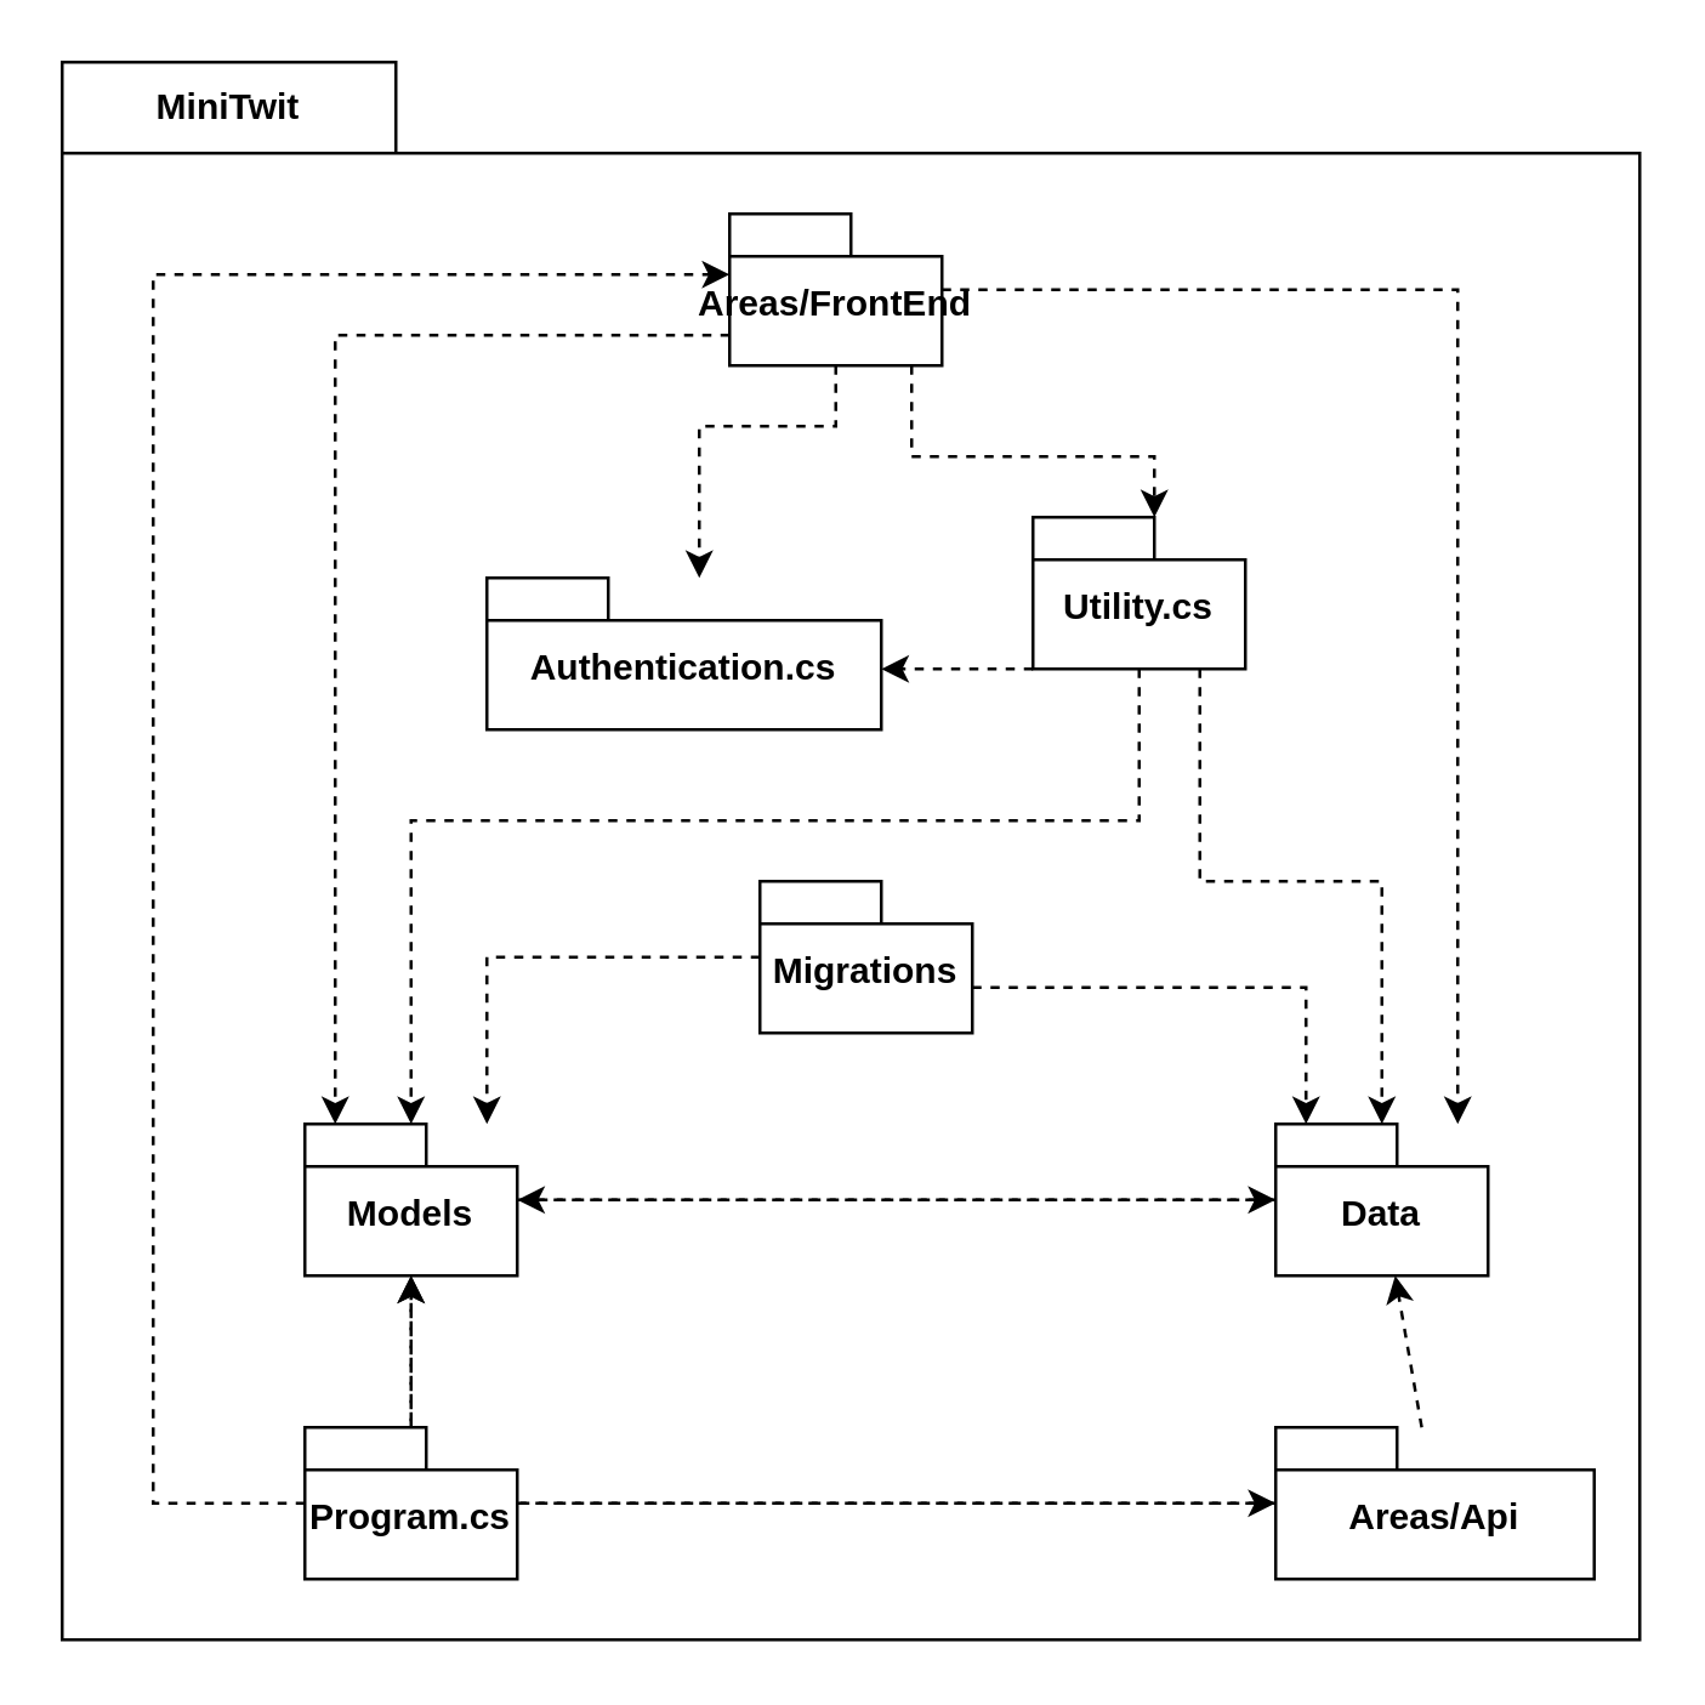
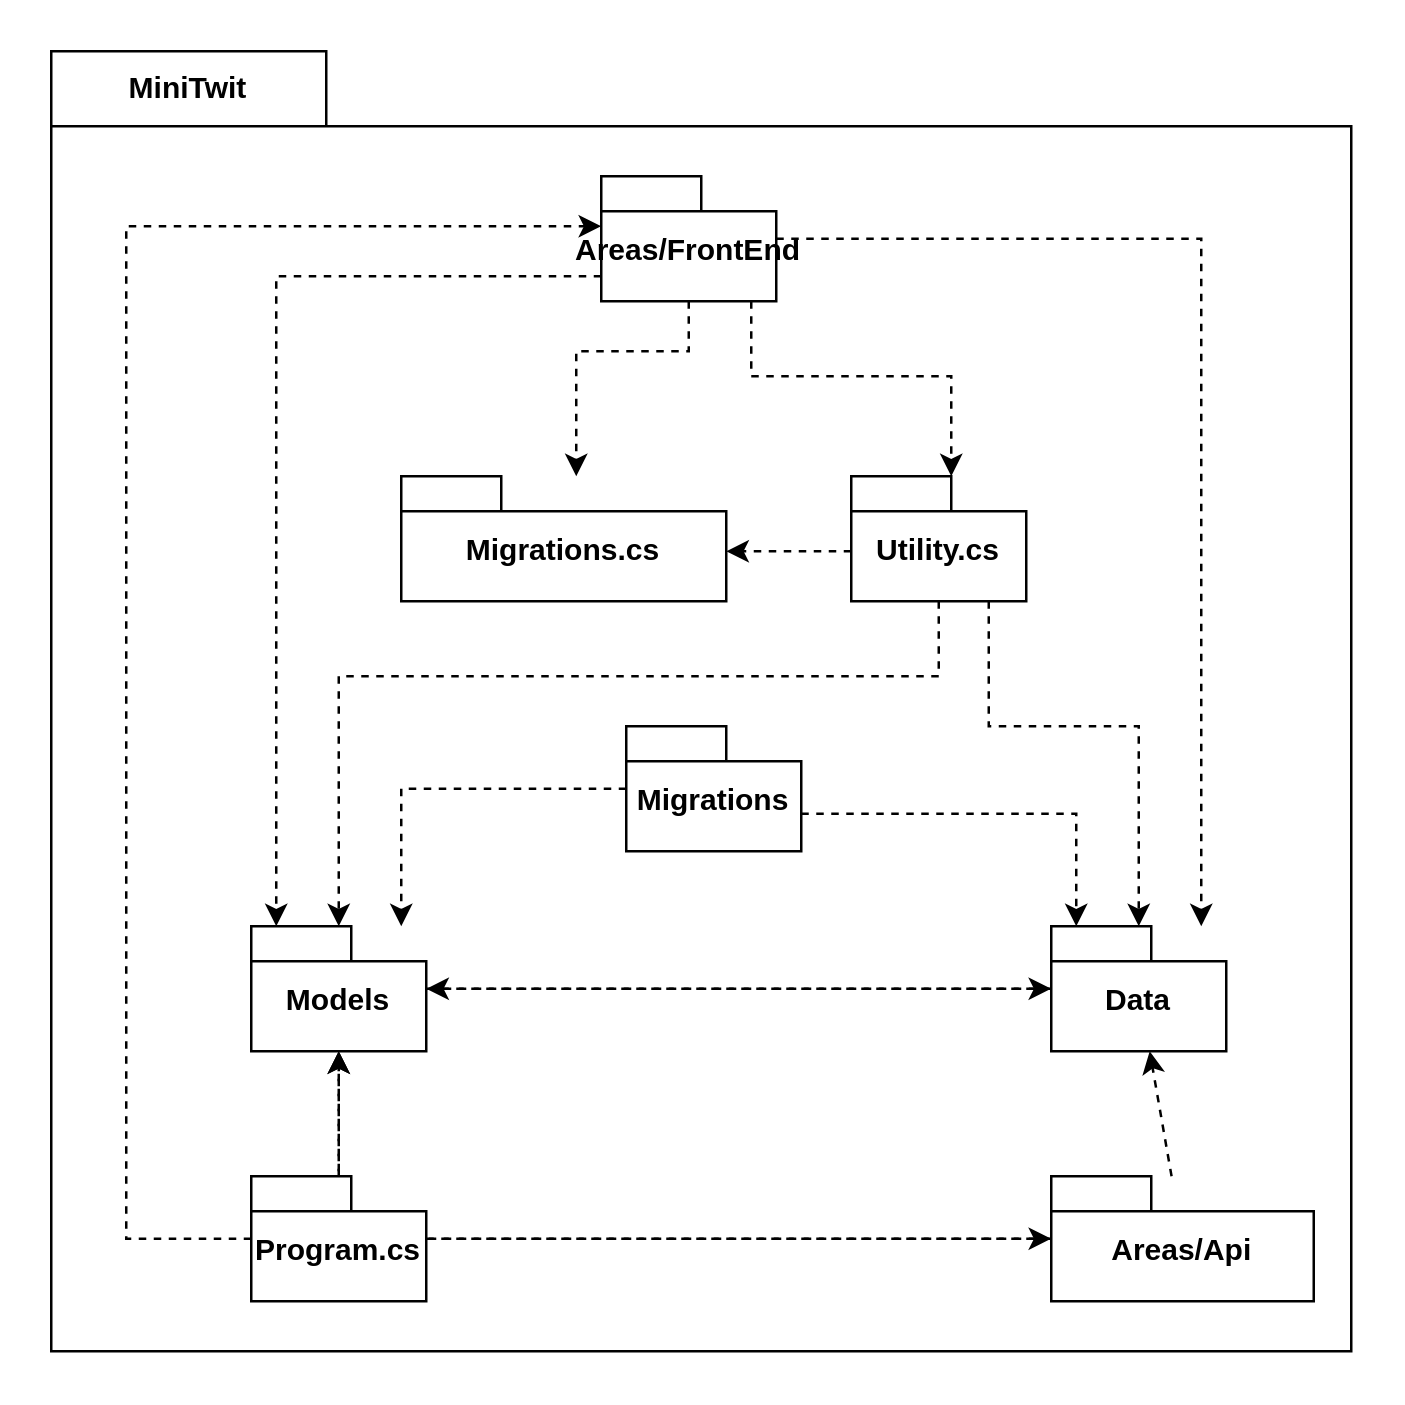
  <mxCell id="0" />
  <mxCell id="1" parent="0" />
  <mxCell id="2" value="MiniTwit" style="shape=folder;fontStyle=1;tabWidth=110;tabHeight=30;tabPosition=left;html=1;boundedLbl=1;labelInHeader=1;container=0;collapsible=0;whiteSpace=wrap;" vertex="1" parent="1"><mxGeometry x="20" y="20" width="520" height="520" as="geometry" /></mxCell>
  <mxCell id="3" value="" style="html=1;strokeColor=none;resizeWidth=1;resizeHeight=1;fillColor=none;part=1;connectable=0;allowArrows=0;deletable=0;whiteSpace=wrap;" vertex="1" parent="1"><mxGeometry x="20" y="20" width="410" height="294" as="geometry"><mxPoint y="30" as="offset" /></mxGeometry></mxCell>
  <mxCell id="4" style="edgeStyle=orthogonalEdgeStyle;rounded=0;orthogonalLoop=1;jettySize=auto;html=1;dashed=1;" edge="1" parent="1" source="5" target="7"><mxGeometry relative="1" as="geometry"><Array as="points"><mxPoint x="160" y="315" /></Array></mxGeometry></mxCell>
  <mxCell id="5" value="Migrations" style="shape=folder;fontStyle=1;spacingTop=10;tabWidth=40;tabHeight=14;tabPosition=left;html=1;whiteSpace=wrap;" vertex="1" parent="1"><mxGeometry x="250" y="290" width="70" height="50" as="geometry" /></mxCell>
  <mxCell id="6" value="Data" style="shape=folder;fontStyle=1;spacingTop=10;tabWidth=40;tabHeight=14;tabPosition=left;html=1;whiteSpace=wrap;" vertex="1" parent="1"><mxGeometry x="420" y="370" width="70" height="50" as="geometry" /></mxCell>
  <mxCell id="7" value="Models" style="shape=folder;fontStyle=1;spacingTop=10;tabWidth=40;tabHeight=14;tabPosition=left;html=1;whiteSpace=wrap;" vertex="1" parent="1"><mxGeometry x="100" y="370" width="70" height="50" as="geometry" /></mxCell>
  <mxCell id="8" value="Areas/FrontEnd" style="shape=folder;fontStyle=1;spacingTop=10;tabWidth=40;tabHeight=14;tabPosition=left;html=1;whiteSpace=wrap;" vertex="1" parent="1"><mxGeometry x="240" y="70" width="70" height="50" as="geometry" /></mxCell>
  <mxCell id="9" style="rounded=0;orthogonalLoop=1;jettySize=auto;html=1;dashed=1;edgeStyle=orthogonalEdgeStyle;" edge="1" parent="1" source="10" target="7"><mxGeometry relative="1" as="geometry" /></mxCell>
  <mxCell id="10" value="Areas/Api" style="shape=folder;fontStyle=1;spacingTop=10;tabWidth=40;tabHeight=14;tabPosition=left;html=1;whiteSpace=wrap;" vertex="1" parent="1"><mxGeometry x="420" y="470" width="105" height="50" as="geometry" /></mxCell>
  <mxCell id="11" style="edgeStyle=orthogonalEdgeStyle;rounded=0;orthogonalLoop=1;jettySize=auto;html=1;dashed=1;" edge="1" parent="1" source="12" target="8"><mxGeometry relative="1" as="geometry"><Array as="points"><mxPoint x="50" y="495" /><mxPoint x="50" y="90" /></Array></mxGeometry></mxCell>
  <mxCell id="12" value="Program.cs" style="shape=folder;fontStyle=1;spacingTop=10;tabWidth=40;tabHeight=14;tabPosition=left;html=1;whiteSpace=wrap;" vertex="1" parent="1"><mxGeometry x="100" y="470" width="70" height="50" as="geometry" /></mxCell>
- <mxCell id="13" value="Authentication.cs" style="shape=folder;fontStyle=1;spacingTop=10;tabWidth=40;tabHeight=14;tabPosition=left;html=1;whiteSpace=wrap;" vertex="1" parent="1"><mxGeometry x="160" y="190" width="130" height="50" as="geometry" /></mxCell>
- <mxCell id="14" value="Utility.cs" style="shape=folder;fontStyle=1;spacingTop=10;tabWidth=40;tabHeight=14;tabPosition=left;html=1;whiteSpace=wrap;" vertex="1" parent="1"><mxGeometry x="340" y="170" width="70" height="50" as="geometry" /></mxCell>
+ <mxCell id="13" value="Migrations.cs" style="shape=folder;fontStyle=1;spacingTop=10;tabWidth=40;tabHeight=14;tabPosition=left;html=1;whiteSpace=wrap;" vertex="1" parent="1"><mxGeometry x="160" y="190" width="130" height="50" as="geometry" /></mxCell>
+ <mxCell id="14" value="Utility.cs" style="shape=folder;fontStyle=1;spacingTop=10;tabWidth=40;tabHeight=14;tabPosition=left;html=1;whiteSpace=wrap;" vertex="1" parent="1"><mxGeometry x="340" y="190" width="70" height="50" as="geometry" /></mxCell>
  <mxCell id="15" style="rounded=0;orthogonalLoop=1;jettySize=auto;html=1;dashed=1;edgeStyle=orthogonalEdgeStyle;" edge="1" parent="1" source="8" target="7"><mxGeometry relative="1" as="geometry"><mxPoint x="24" y="180" as="sourcePoint" /><mxPoint x="56" y="220" as="targetPoint" /><Array as="points"><mxPoint x="110" y="110" /></Array></mxGeometry></mxCell>
  <mxCell id="16" style="rounded=0;orthogonalLoop=1;jettySize=auto;html=1;dashed=1;edgeStyle=orthogonalEdgeStyle;" edge="1" parent="1" source="14" target="6"><mxGeometry relative="1" as="geometry"><mxPoint x="24" y="180" as="sourcePoint" /><mxPoint x="56" y="220" as="targetPoint" /><Array as="points"><mxPoint x="395" y="290" /><mxPoint x="455" y="290" /></Array></mxGeometry></mxCell>
  <mxCell id="17" style="rounded=0;orthogonalLoop=1;jettySize=auto;html=1;dashed=1;" edge="1" parent="1" source="7" target="6"><mxGeometry relative="1" as="geometry"><mxPoint x="-118" y="220" as="sourcePoint" /><mxPoint x="-52" y="280" as="targetPoint" /></mxGeometry></mxCell>
  <mxCell id="18" style="rounded=0;orthogonalLoop=1;jettySize=auto;html=1;dashed=1;edgeStyle=orthogonalEdgeStyle;" edge="1" parent="1" source="5" target="6"><mxGeometry relative="1" as="geometry"><mxPoint x="40" y="266" as="sourcePoint" /><mxPoint x="10" y="284" as="targetPoint" /><Array as="points"><mxPoint x="430" y="325" /></Array></mxGeometry></mxCell>
  <mxCell id="19" style="rounded=0;orthogonalLoop=1;jettySize=auto;html=1;dashed=1;" edge="1" parent="1" source="10" target="6"><mxGeometry relative="1" as="geometry"><mxPoint x="-118" y="220" as="sourcePoint" /><mxPoint x="-52" y="280" as="targetPoint" /></mxGeometry></mxCell>
  <mxCell id="20" style="rounded=0;orthogonalLoop=1;jettySize=auto;html=1;dashed=1;edgeStyle=orthogonalEdgeStyle;" edge="1" parent="1" source="8" target="6"><mxGeometry relative="1" as="geometry"><mxPoint x="-118" y="220" as="sourcePoint" /><mxPoint x="-52" y="280" as="targetPoint" /><Array as="points"><mxPoint x="480" y="95" /></Array></mxGeometry></mxCell>
  <mxCell id="21" style="rounded=0;orthogonalLoop=1;jettySize=auto;html=1;dashed=1;" edge="1" parent="1" source="12" target="7"><mxGeometry relative="1" as="geometry"><mxPoint x="160" y="180" as="sourcePoint" /><mxPoint x="190" y="230" as="targetPoint" /></mxGeometry></mxCell>
  <mxCell id="22" style="rounded=0;orthogonalLoop=1;jettySize=auto;html=1;dashed=1;edgeStyle=orthogonalEdgeStyle;" edge="1" parent="1" source="6" target="7"><mxGeometry relative="1" as="geometry"><mxPoint x="120" y="450" as="sourcePoint" /><mxPoint x="-50" y="334" as="targetPoint" /></mxGeometry></mxCell>
  <mxCell id="23" style="rounded=0;orthogonalLoop=1;jettySize=auto;html=1;dashed=1;edgeStyle=orthogonalEdgeStyle;" edge="1" parent="1" source="14" target="7"><mxGeometry relative="1" as="geometry"><mxPoint x="-135" y="220" as="sourcePoint" /><mxPoint x="-95" y="320" as="targetPoint" /><Array as="points"><mxPoint x="135" y="270" /></Array></mxGeometry></mxCell>
  <mxCell id="24" style="rounded=0;orthogonalLoop=1;jettySize=auto;html=1;dashed=1;edgeStyle=orthogonalEdgeStyle;" edge="1" parent="1" source="8" target="14"><mxGeometry relative="1" as="geometry"><mxPoint x="115" y="180" as="sourcePoint" /><mxPoint x="-55" y="320" as="targetPoint" /><Array as="points"><mxPoint x="300" y="150" /><mxPoint x="380" y="150" /></Array></mxGeometry></mxCell>
  <mxCell id="25" style="rounded=0;orthogonalLoop=1;jettySize=auto;html=1;dashed=1;edgeStyle=orthogonalEdgeStyle;" edge="1" parent="1" source="12" target="10"><mxGeometry relative="1" as="geometry"><mxPoint x="310" y="289" as="sourcePoint" /><mxPoint x="210" y="271" as="targetPoint" /></mxGeometry></mxCell>
  <mxCell id="26" style="rounded=0;orthogonalLoop=1;jettySize=auto;html=1;dashed=1;edgeStyle=orthogonalEdgeStyle;" edge="1" parent="1" source="14" target="13"><mxGeometry relative="1" as="geometry"><mxPoint x="-135" y="220" as="sourcePoint" /><mxPoint x="-95" y="320" as="targetPoint" /><Array as="points"><mxPoint x="320" y="220" /><mxPoint x="320" y="220" /></Array></mxGeometry></mxCell>
  <mxCell id="27" style="rounded=0;orthogonalLoop=1;jettySize=auto;html=1;dashed=1;edgeStyle=orthogonalEdgeStyle;" edge="1" parent="1" source="8" target="13"><mxGeometry relative="1" as="geometry"><mxPoint x="-110" y="193" as="sourcePoint" /><mxPoint x="330" y="169" as="targetPoint" /><Array as="points"><mxPoint x="275" y="140" /><mxPoint x="230" y="140" /></Array></mxGeometry></mxCell>
